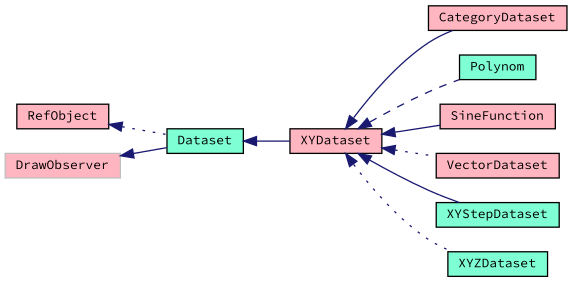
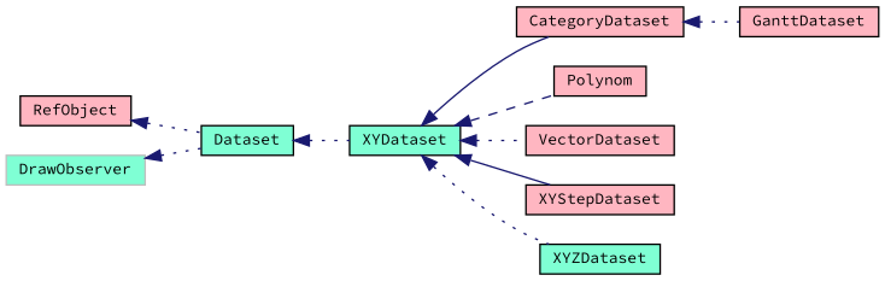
  digraph {
    fontname="Source Code Pro"
    rankdir=LR
    node [color=black fillcolor=lightpink fontname="Source Code Pro" fontsize=10 shape=record style=filled]
    edge [color=midnightblue dir=back fontname="Source Code Pro" fontsize=10 labelfontname=FreeSans labelfontsize=10 style=dotted]
-   n1 [fontcolor=black height=0.2 label=XYDataset width=0.4]
+   n1 [fillcolor=aquamarine fontcolor=black height=0.2 label=XYDataset width=0.4]
    n2 [height=0.2 label=CategoryDataset width=0.4]
-   n3 [fillcolor=aquamarine height=0.2 label=Polynom width=0.4]
-   n4 [height=0.2 label=SineFunction width=0.4]
+   n3 [height=0.2 label=Polynom width=0.4]
    n5 [height=0.2 label=VectorDataset width=0.4]
-   n6 [fillcolor=aquamarine height=0.2 label=XYStepDataset width=0.4]
+   n6 [height=0.2 label=XYStepDataset width=0.4]
    n7 [fillcolor=aquamarine height=0.2 label=XYZDataset width=0.4]
+   n8 [height=0.2 label=GanttDataset width=0.4]
    n9 [fillcolor=aquamarine height=0.2 label=Dataset width=0.4]
    n10 [height=0.2 label=RefObject width=0.4]
-   n11 [color=grey75 height=0.2 label=DrawObserver width=0.4]
+   n11 [color=grey75 fillcolor=aquamarine height=0.2 label=DrawObserver width=0.4]
    n1 -> n2 [style=solid]
    n1 -> n3 [style=dashed]
-   n1 -> n4 [style=solid]
    n1 -> n5
    n1 -> n6 [style=solid]
    n1 -> n7
-   n9 -> n1 [style=solid]
+   n2 -> n8
+   n9 -> n1
    n10 -> n9
-   n11 -> n9 [style=solid]
+   n11 -> n9
  }
